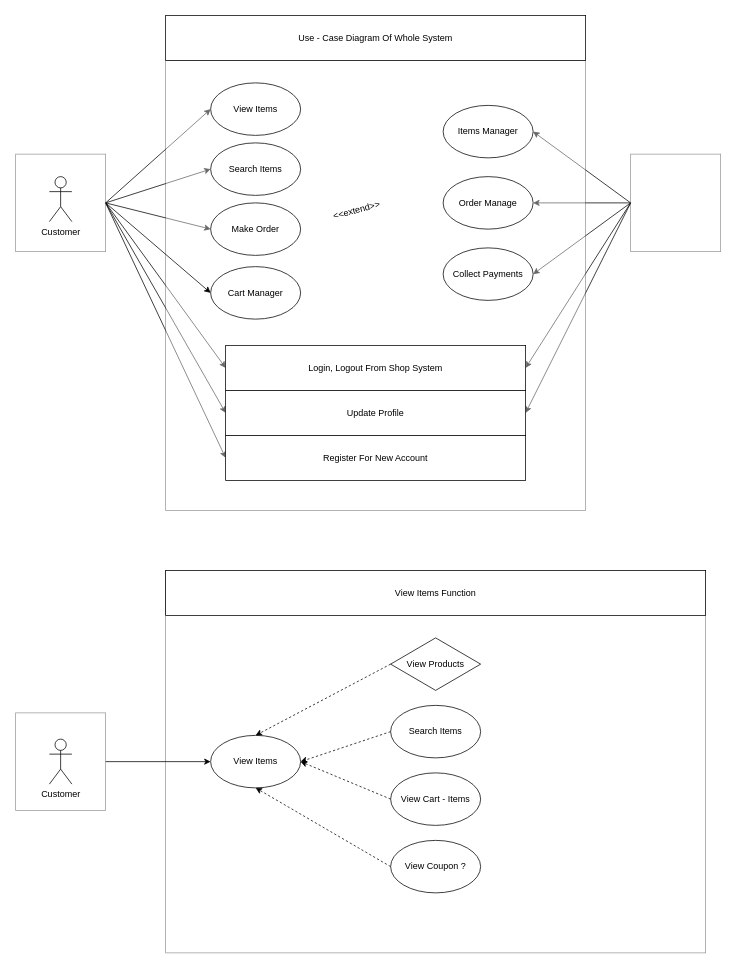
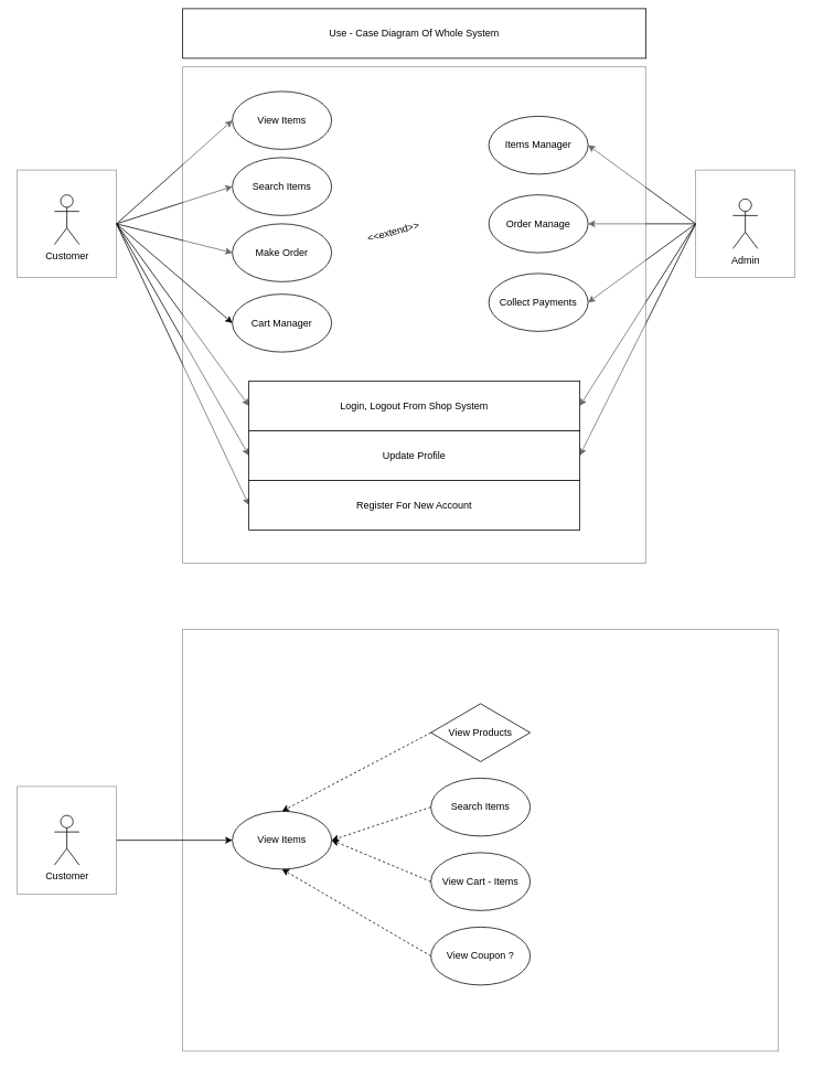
  <mxCell id="0" />
  <mxCell id="1" parent="0" />
  <mxCell id="2" style="rounded=0;orthogonalLoop=1;jettySize=auto;html=1;entryX=1;entryY=0.5;entryDx=0;entryDy=0;exitX=0;exitY=0.5;exitDx=0;exitDy=0;" parent="1" source="7" target="22" edge="1"><mxGeometry relative="1" as="geometry" /></mxCell>
  <mxCell id="3" style="rounded=0;orthogonalLoop=1;jettySize=auto;html=1;entryX=1;entryY=0.5;entryDx=0;entryDy=0;" parent="1" source="7" target="23" edge="1"><mxGeometry relative="1" as="geometry" /></mxCell>
  <mxCell id="4" style="rounded=0;orthogonalLoop=1;jettySize=auto;html=1;entryX=1;entryY=0.5;entryDx=0;entryDy=0;exitX=0;exitY=0.5;exitDx=0;exitDy=0;" parent="1" source="7" target="24" edge="1"><mxGeometry relative="1" as="geometry" /></mxCell>
  <mxCell id="5" style="rounded=0;orthogonalLoop=1;jettySize=auto;html=1;entryX=1;entryY=0.5;entryDx=0;entryDy=0;exitX=0;exitY=0.5;exitDx=0;exitDy=0;" parent="1" source="7" target="27" edge="1"><mxGeometry relative="1" as="geometry" /></mxCell>
  <mxCell id="6" style="rounded=0;orthogonalLoop=1;jettySize=auto;html=1;entryX=1;entryY=0.5;entryDx=0;entryDy=0;exitX=0;exitY=0.5;exitDx=0;exitDy=0;" parent="1" source="7" target="28" edge="1"><mxGeometry relative="1" as="geometry" /></mxCell>
  <mxCell id="7" value="" style="rounded=0;whiteSpace=wrap;html=1;opacity=40;" parent="1" vertex="1"><mxGeometry x="840" y="205" width="120" height="130" as="geometry" /></mxCell>
  <mxCell id="8" style="rounded=0;orthogonalLoop=1;jettySize=auto;html=1;exitX=1;exitY=0.5;exitDx=0;exitDy=0;entryX=0;entryY=0.5;entryDx=0;entryDy=0;" parent="1" source="14" target="18" edge="1"><mxGeometry relative="1" as="geometry" /></mxCell>
  <mxCell id="9" style="rounded=0;orthogonalLoop=1;jettySize=auto;html=1;entryX=0;entryY=0.5;entryDx=0;entryDy=0;exitX=1;exitY=0.5;exitDx=0;exitDy=0;" parent="1" source="14" target="19" edge="1"><mxGeometry relative="1" as="geometry"><mxPoint x="145" y="250" as="sourcePoint" /></mxGeometry></mxCell>
  <mxCell id="10" style="rounded=0;orthogonalLoop=1;jettySize=auto;html=1;entryX=0;entryY=0.5;entryDx=0;entryDy=0;exitX=1;exitY=0.5;exitDx=0;exitDy=0;" parent="1" source="14" target="25" edge="1"><mxGeometry relative="1" as="geometry" /></mxCell>
  <mxCell id="11" style="rounded=0;orthogonalLoop=1;jettySize=auto;html=1;entryX=0;entryY=0.5;entryDx=0;entryDy=0;exitX=1;exitY=0.5;exitDx=0;exitDy=0;" parent="1" source="14" target="27" edge="1"><mxGeometry relative="1" as="geometry" /></mxCell>
  <mxCell id="12" style="rounded=0;orthogonalLoop=1;jettySize=auto;html=1;entryX=0;entryY=0.5;entryDx=0;entryDy=0;exitX=1;exitY=0.5;exitDx=0;exitDy=0;" parent="1" source="14" target="28" edge="1"><mxGeometry relative="1" as="geometry" /></mxCell>
  <mxCell id="13" style="rounded=0;orthogonalLoop=1;jettySize=auto;html=1;entryX=0;entryY=0.5;entryDx=0;entryDy=0;exitX=1;exitY=0.5;exitDx=0;exitDy=0;" parent="1" source="14" target="29" edge="1"><mxGeometry relative="1" as="geometry" /></mxCell>
  <mxCell id="14" value="" style="rounded=0;whiteSpace=wrap;html=1;opacity=40;" parent="1" vertex="1"><mxGeometry x="20" y="205" width="120" height="130" as="geometry" /></mxCell>
  <mxCell id="15" value="" style="rounded=0;whiteSpace=wrap;html=1;opacity=40;" parent="1" vertex="1"><mxGeometry x="220" y="80" width="560" height="600" as="geometry" /></mxCell>
  <mxCell id="16" value="Customer" style="shape=umlActor;verticalLabelPosition=bottom;verticalAlign=top;html=1;outlineConnect=0;" parent="1" vertex="1"><mxGeometry x="65" y="235" width="30" height="60" as="geometry" /></mxCell>
+ <mxCell id="17" value="Admin" style="shape=umlActor;verticalLabelPosition=bottom;verticalAlign=top;html=1;outlineConnect=0;" parent="1" vertex="1"><mxGeometry x="885" y="240" width="30" height="60" as="geometry" /></mxCell>
  <mxCell id="18" value="View Items" style="ellipse;whiteSpace=wrap;html=1;" parent="1" vertex="1"><mxGeometry x="280" y="110" width="120" height="70" as="geometry" /></mxCell>
  <mxCell id="19" value="Search Items" style="ellipse;whiteSpace=wrap;html=1;" parent="1" vertex="1"><mxGeometry x="280" y="190" width="120" height="70" as="geometry" /></mxCell>
  <mxCell id="20" value="Cart Manager" style="ellipse;whiteSpace=wrap;html=1;" parent="1" vertex="1"><mxGeometry x="280" y="355" width="120" height="70" as="geometry" /></mxCell>
  <mxCell id="21" style="rounded=0;orthogonalLoop=1;jettySize=auto;html=1;exitX=1;exitY=0.5;exitDx=0;exitDy=0;entryX=0;entryY=0.5;entryDx=0;entryDy=0;" parent="1" source="14" target="20" edge="1"><mxGeometry relative="1" as="geometry"><mxPoint x="140" y="320" as="sourcePoint" /><mxPoint x="280" y="230" as="targetPoint" /></mxGeometry></mxCell>
  <mxCell id="22" value="Items Manager" style="ellipse;whiteSpace=wrap;html=1;" parent="1" vertex="1"><mxGeometry x="590" y="140" width="120" height="70" as="geometry" /></mxCell>
  <mxCell id="23" value="Order Manage" style="ellipse;whiteSpace=wrap;html=1;" parent="1" vertex="1"><mxGeometry x="590" y="235" width="120" height="70" as="geometry" /></mxCell>
  <mxCell id="24" value="Collect Payments" style="ellipse;whiteSpace=wrap;html=1;" parent="1" vertex="1"><mxGeometry x="590" y="330" width="120" height="70" as="geometry" /></mxCell>
  <mxCell id="25" value="Make Order" style="ellipse;whiteSpace=wrap;html=1;" parent="1" vertex="1"><mxGeometry x="280" y="270" width="120" height="70" as="geometry" /></mxCell>
  <mxCell id="26" value="&amp;lt;&amp;lt;extend&amp;gt;&amp;gt;" style="text;html=1;strokeColor=none;fillColor=none;align=center;verticalAlign=middle;whiteSpace=wrap;rounded=0;direction=south;rotation=-15;" parent="1" vertex="1"><mxGeometry x="460" y="250" width="30" height="60" as="geometry" /></mxCell>
  <mxCell id="27" value="Login, Logout From Shop System" style="rounded=0;whiteSpace=wrap;html=1;" parent="1" vertex="1"><mxGeometry x="300" y="460" width="400" height="60" as="geometry" /></mxCell>
  <mxCell id="28" value="Update Profile" style="rounded=0;whiteSpace=wrap;html=1;" parent="1" vertex="1"><mxGeometry x="300" y="520" width="400" height="60" as="geometry" /></mxCell>
  <mxCell id="29" value="Register For New Account" style="rounded=0;whiteSpace=wrap;html=1;" parent="1" vertex="1"><mxGeometry x="300" y="580" width="400" height="60" as="geometry" /></mxCell>
- <mxCell id="30" value="Use - Case Diagram Of Whole System" style="rounded=0;whiteSpace=wrap;html=1;" parent="1" vertex="1"><mxGeometry x="220" y="20" width="560" height="60" as="geometry" /></mxCell>
+ <mxCell id="30" value="Use - Case Diagram Of Whole System" style="rounded=0;whiteSpace=wrap;html=1;" parent="1" vertex="1"><mxGeometry x="220" y="10" width="560" height="60" as="geometry" /></mxCell>
  <mxCell id="31" value="" style="rounded=0;whiteSpace=wrap;html=1;opacity=40;" vertex="1" parent="1"><mxGeometry x="220" y="760" width="720" height="510" as="geometry" /></mxCell>
- <mxCell id="32" value="View Items Function" style="rounded=0;whiteSpace=wrap;html=1;" vertex="1" parent="1"><mxGeometry x="220" y="760" width="720" height="60" as="geometry" /></mxCell>
  <mxCell id="33" style="edgeStyle=orthogonalEdgeStyle;rounded=0;orthogonalLoop=1;jettySize=auto;html=1;" edge="1" parent="1" source="34" target="36"><mxGeometry relative="1" as="geometry" /></mxCell>
  <mxCell id="34" value="" style="rounded=0;whiteSpace=wrap;html=1;opacity=40;" vertex="1" parent="1"><mxGeometry x="20" y="950" width="120" height="130" as="geometry" /></mxCell>
  <mxCell id="35" value="Customer" style="shape=umlActor;verticalLabelPosition=bottom;verticalAlign=top;html=1;outlineConnect=0;" vertex="1" parent="1"><mxGeometry x="65" y="985" width="30" height="60" as="geometry" /></mxCell>
  <mxCell id="36" value="View Items" style="ellipse;whiteSpace=wrap;html=1;" vertex="1" parent="1"><mxGeometry x="280" y="980" width="120" height="70" as="geometry" /></mxCell>
  <mxCell id="37" style="rounded=0;orthogonalLoop=1;jettySize=auto;html=1;entryX=1;entryY=0.5;entryDx=0;entryDy=0;exitX=0;exitY=0.5;exitDx=0;exitDy=0;dashed=1;" edge="1" parent="1" source="38"><mxGeometry relative="1" as="geometry"><mxPoint x="482.3" y="877.228" as="sourcePoint" /><mxPoint x="340" y="980" as="targetPoint" /></mxGeometry></mxCell>
  <mxCell id="38" value="View Products" style="rhombus;whiteSpace=wrap;html=1;" vertex="1" parent="1"><mxGeometry x="520" y="850" width="120" height="70" as="geometry" /></mxCell>
  <mxCell id="39" style="rounded=0;orthogonalLoop=1;jettySize=auto;html=1;entryX=1;entryY=0.5;entryDx=0;entryDy=0;exitX=0;exitY=0.5;exitDx=0;exitDy=0;dashed=1;" edge="1" parent="1" source="40" target="36"><mxGeometry relative="1" as="geometry" /></mxCell>
  <mxCell id="40" value="Search Items" style="ellipse;whiteSpace=wrap;html=1;" vertex="1" parent="1"><mxGeometry x="520" y="940" width="120" height="70" as="geometry" /></mxCell>
  <mxCell id="41" style="rounded=0;orthogonalLoop=1;jettySize=auto;html=1;entryX=1;entryY=0.5;entryDx=0;entryDy=0;exitX=0;exitY=0.5;exitDx=0;exitDy=0;dashed=1;" edge="1" parent="1" source="42" target="36"><mxGeometry relative="1" as="geometry" /></mxCell>
  <mxCell id="42" value="View Cart - Items" style="ellipse;whiteSpace=wrap;html=1;" vertex="1" parent="1"><mxGeometry x="520" y="1030" width="120" height="70" as="geometry" /></mxCell>
  <mxCell id="43" style="rounded=0;orthogonalLoop=1;jettySize=auto;html=1;entryX=0.5;entryY=1;entryDx=0;entryDy=0;exitX=0;exitY=0.5;exitDx=0;exitDy=0;dashed=1;" edge="1" parent="1" source="44" target="36"><mxGeometry relative="1" as="geometry" /></mxCell>
  <mxCell id="44" value="View Coupon ?" style="ellipse;whiteSpace=wrap;html=1;" vertex="1" parent="1"><mxGeometry x="520" y="1120" width="120" height="70" as="geometry" /></mxCell>
